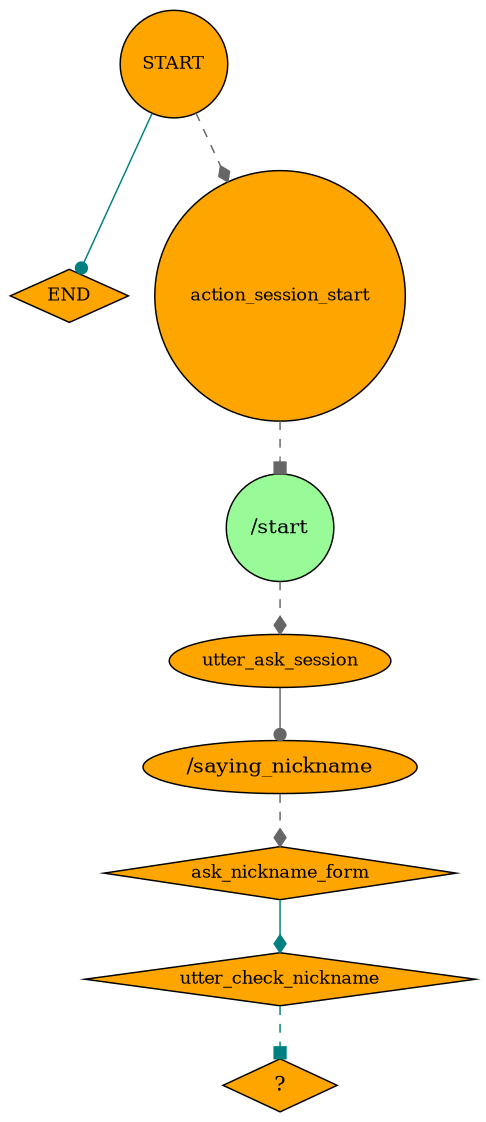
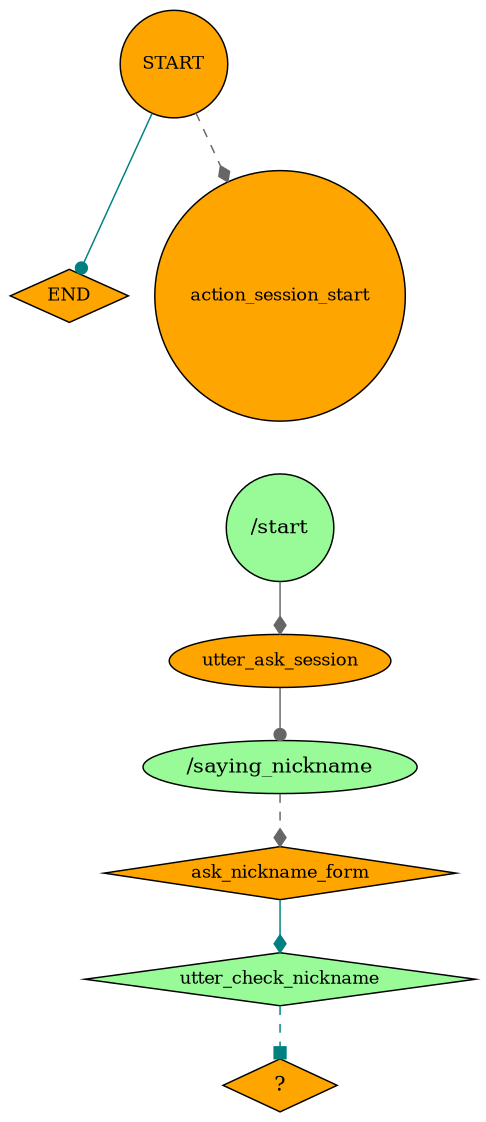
  digraph {
    node [fillcolor=orange fontsize=12 shape=diamond style=filled]
    edge [arrowhead=diamond color=gray40 style=solid]
    n1 [label=START shape=circle]
    n2 [label=END]
    n3 [label=action_session_start shape=circle]
    n4 [fillcolor=palegreen label="/start" shape=circle fontsize=""]
    n5 [label=utter_ask_session shape=ellipse]
-   n6 [label="/saying_nickname" shape=ellipse fontsize=""]
+   n6 [fillcolor=palegreen label="/saying_nickname" shape=ellipse fontsize=""]
    n7 [label=ask_nickname_form]
-   n8 [label=utter_check_nickname]
+   n8 [fillcolor=palegreen label=utter_check_nickname]
    n9 [label="  ?  " fontsize=""]
    n1 -> n2 [arrowhead=dot color=teal]
    n1 -> n3 [style=dashed]
-   n3 -> n4 [arrowhead=box style=dashed]
-   n4 -> n5 [style=dashed]
+   n4 -> n5
    n5 -> n6 [arrowhead=dot]
    n6 -> n7 [style=dashed]
    n7 -> n8 [color=teal]
    n8 -> n9 [arrowhead=box color=teal style=dashed]
  }
